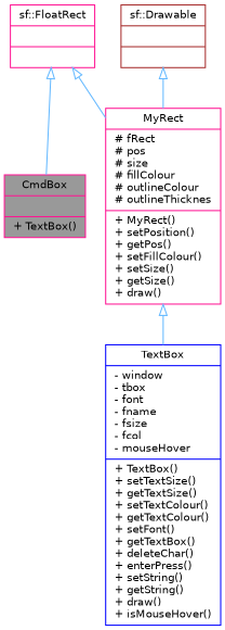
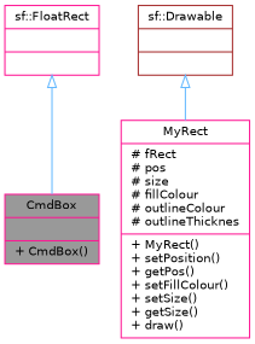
  digraph {
    node [color=deeppink fillcolor=white fontname=Helvetica fontsize=10 shape=record style=filled]
    edge [arrowtail=onormal color=steelblue1 dir=back fontname=Helvetica fontsize=10 labelfontname=Helvetica labelfontsize=10 style=solid]
-   n1 [fillcolor=grey60 fontcolor=black height=0.2 label="{CmdBox\n||+ TextBox()\l}" width=0.4]
-   n2 [color=blue height=0.2 label="{TextBox\n|- window\l- tbox\l- font\l- fname\l- fsize\l- fcol\l- mouseHover\l|+ TextBox()\l+ setTextSize()\l+ getTextSize()\l+ setTextColour()\l+ getTextColour()\l+ setFont()\l+ getTextBox()\l+ deleteChar()\l+ enterPress()\l+ setString()\l+ getString()\l+ draw()\l+ isMouseHover()\l}" width=0.4]
+   n1 [fillcolor=grey60 fontcolor=black height=0.2 label="{CmdBox\n||+ CmdBox()\l}" width=0.4]
    n3 [height=0.2 label="{MyRect\n|# fRect\l# pos\l# size\l# fillColour\l# outlineColour\l# outlineThicknes\l|+ MyRect()\l+ setPosition()\l+ getPos()\l+ setFillColour()\l+ setSize()\l+ getSize()\l+ draw()\l}" width=0.4]
    n4 [height=0.2 label="{sf::FloatRect\n||}" width=0.4]
    n5 [color=brown height=0.2 label="{sf::Drawable\n||}" width=0.4]
-   n3 -> n2
    n4 -> n1
-   n4 -> n3
    n5 -> n3
  }
